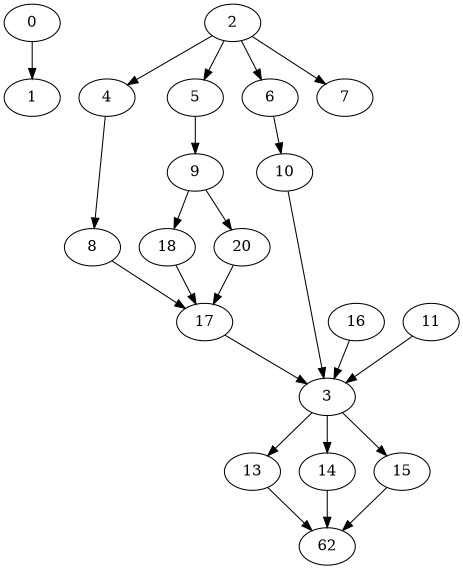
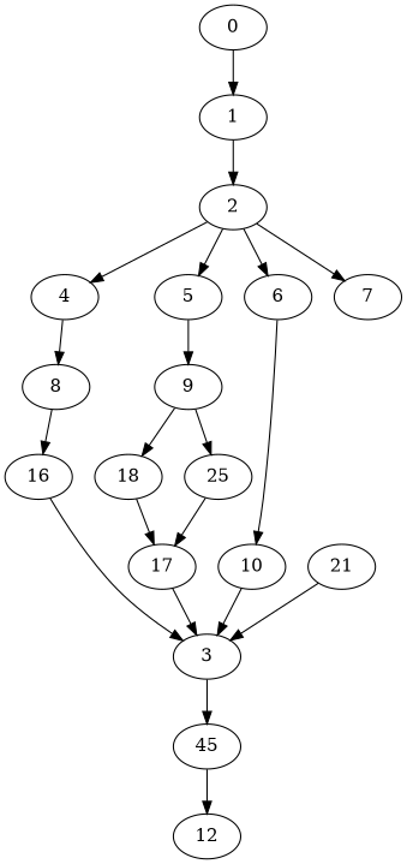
  digraph {
    node [Weight=3]
    edge [Weight=65]
    0
    1
    2 [Weight=9]
    4
    5 [Weight=10]
    6
    7 [Weight=4]
    8 [Weight=6]
    9
    10 [Weight=7]
    16
    18 [Weight=5]
-   20
+   20 [label=25]
    3 [Weight=6]
-   11
-   13 [Weight=5]
-   14 [Weight=9]
-   15 [Weight=10]
-   12 [Weight=5 label=62]
+   11 [label=21]
+   15 [Weight=10 label=45]
+   12 [Weight=5]
    17 [Weight=10]
    0 -> 1 [Weight=46]
+   1 -> 2 [Weight=33]
    2 -> 4 [Weight=39]
    2 -> 5 [Weight=46]
    2 -> 6 [Weight=20]
    2 -> 7 [Weight=26]
    4 -> 8
    5 -> 9
    6 -> 10 [Weight=13]
-   8 -> 17 [Weight=33]
+   8 -> 16 [Weight=33]
    9 -> 18 [Weight=26]
    9 -> 20 [Weight=26]
    10 -> 3 [Weight=39]
    16 -> 3 [Weight=52]
    18 -> 17
    20 -> 17 [Weight=52]
-   3 -> 13 [Weight=52]
-   3 -> 14
    3 -> 15 [Weight=52]
    11 -> 3 [Weight=59]
-   13 -> 12 [Weight=52]
-   14 -> 12 [Weight=33]
    15 -> 12 [Weight=13]
    17 -> 3
  }
